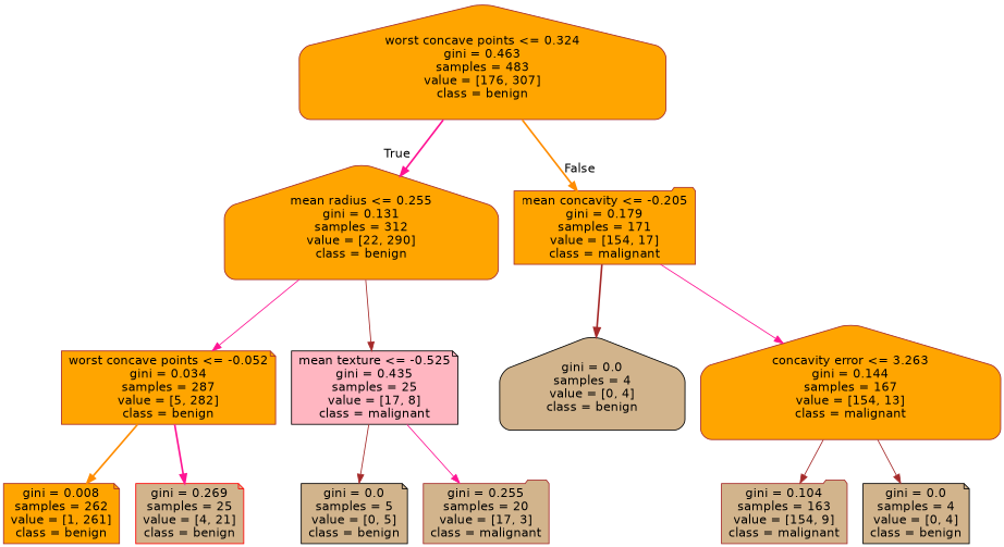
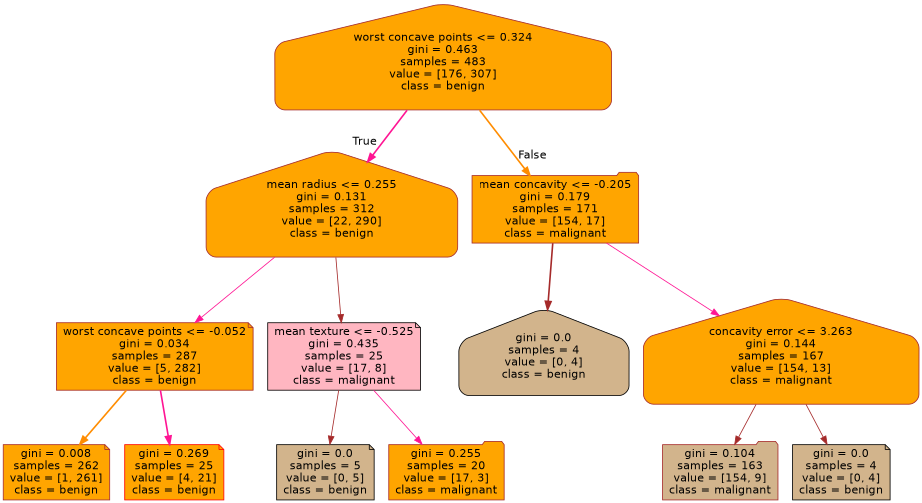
  digraph {
    node [color=brown fillcolor=orange fontname=helvetica shape=note style="filled, rounded"]
    edge [color=deeppink fontname=helvetica style=solid]
    n1 [label="worst concave points <= 0.324\ngini = 0.463\nsamples = 483\nvalue = [176, 307]\nclass = benign" shape=house]
    n2 [label="mean radius <= 0.255\ngini = 0.131\nsamples = 312\nvalue = [22, 290]\nclass = benign" shape=house]
    n3 [label="mean concavity <= -0.205\ngini = 0.179\nsamples = 171\nvalue = [154, 17]\nclass = malignant" shape=folder]
    n4 [label="worst concave points <= -0.052\ngini = 0.034\nsamples = 287\nvalue = [5, 282]\nclass = benign"]
    n5 [color=black fillcolor=lightpink label="mean texture <= -0.525\ngini = 0.435\nsamples = 25\nvalue = [17, 8]\nclass = malignant"]
    n6 [color=black fillcolor=tan label="gini = 0.0\nsamples = 4\nvalue = [0, 4]\nclass = benign" shape=house]
    n7 [label="concavity error <= 3.263\ngini = 0.144\nsamples = 167\nvalue = [154, 13]\nclass = malignant" shape=house]
    n8 [label="gini = 0.008\nsamples = 262\nvalue = [1, 261]\nclass = benign"]
-   n9 [color=red fillcolor=tan label="gini = 0.269\nsamples = 25\nvalue = [4, 21]\nclass = benign"]
+   n9 [color=red label="gini = 0.269\nsamples = 25\nvalue = [4, 21]\nclass = benign"]
    n10 [color=black fillcolor=tan label="gini = 0.0\nsamples = 5\nvalue = [0, 5]\nclass = benign"]
-   n11 [fillcolor=tan label="gini = 0.255\nsamples = 20\nvalue = [17, 3]\nclass = malignant" shape=folder]
+   n11 [label="gini = 0.255\nsamples = 20\nvalue = [17, 3]\nclass = malignant" shape=folder]
    n12 [fillcolor=tan label="gini = 0.104\nsamples = 163\nvalue = [154, 9]\nclass = malignant" shape=folder]
    n13 [color=black fillcolor=tan label="gini = 0.0\nsamples = 4\nvalue = [0, 4]\nclass = benign"]
    n1 -> n2 [headlabel=True labelangle=45 labeldistance=2.5 style=bold]
    n1 -> n3 [color=darkorange headlabel=False labelangle=-45 labeldistance=2.5 style=bold]
    n2 -> n4
    n2 -> n5 [color=brown]
    n3 -> n6 [color=brown style=bold]
    n3 -> n7
    n4 -> n8 [color=darkorange style=bold]
    n4 -> n9 [style=bold]
    n5 -> n10 [color=brown]
    n5 -> n11
    n7 -> n12 [color=brown]
    n7 -> n13 [color=brown]
  }
